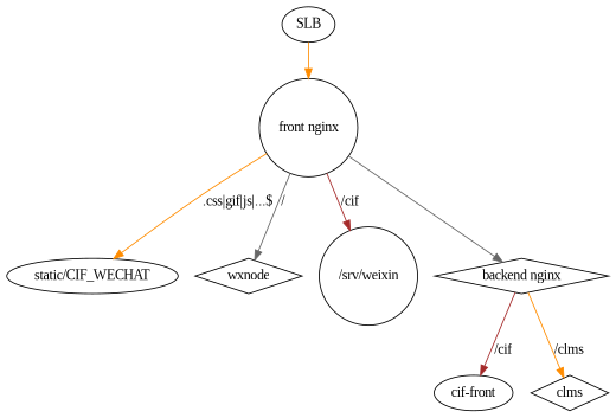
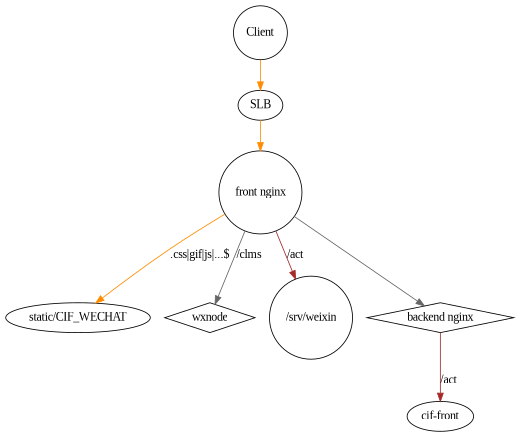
  digraph {
    fontname="Liberation Serif"
    node [fontname="Liberation Serif" shape=circle]
    edge [color=darkorange fontname="Liberation Serif"]
+   Client
    SLB [shape=ellipse]
    "front nginx"
    "static/CIF_WECHAT" [shape=ellipse]
    wxnode [shape=diamond]
    "/srv/weixin"
    "backend nginx" [shape=diamond]
    "cif-front" [shape=ellipse]
-   clms [shape=diamond]
+   Client -> SLB
    SLB -> "front nginx"
    "front nginx" -> "static/CIF_WECHAT" [label=".css|gif|js|...$"]
-   "front nginx" -> wxnode [color=gray40 label="/"]
-   "front nginx" -> "/srv/weixin" [color=brown label="/cif"]
+   "front nginx" -> wxnode [color=gray40 label="/clms"]
+   "front nginx" -> "/srv/weixin" [color=brown label="/act"]
    "front nginx" -> "backend nginx" [color=gray40]
-   "backend nginx" -> "cif-front" [color=brown label="/cif"]
-   "backend nginx" -> clms [label="/clms"]
+   "backend nginx" -> "cif-front" [color=brown label="/act"]
  }
